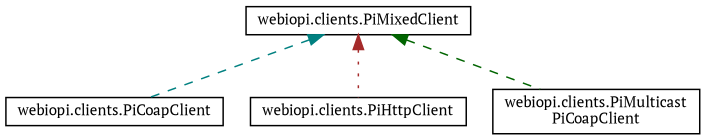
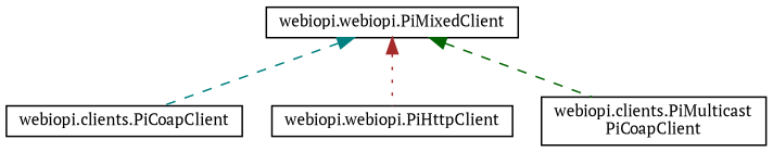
  digraph {
    fontname="PT Serif"
    rankdir=TB
    node [color=black fillcolor=white fontname="PT Serif" fontsize=10 shape=record style=filled]
    edge [dir=back fontname="PT Serif" fontsize=10 labelfontname=Helvetica labelfontsize=10 style=dashed]
-   n1 [height=0.2 label="webiopi.clients.PiMixedClient" width=0.4]
+   n1 [height=0.2 label="webiopi.webiopi.PiMixedClient" width=0.4]
    n2 [height=0.2 label="webiopi.clients.PiCoapClient" width=0.4]
-   n3 [height=0.2 label="webiopi.clients.PiHttpClient" width=0.4]
+   n3 [height=0.2 label="webiopi.webiopi.PiHttpClient" width=0.4]
    n4 [height=0.2 label="webiopi.clients.PiMulticast\lPiCoapClient" width=0.4]
    n1 -> n2 [color=teal]
    n1 -> n3 [color=brown style=dotted]
    n1 -> n4 [color=darkgreen]
  }
